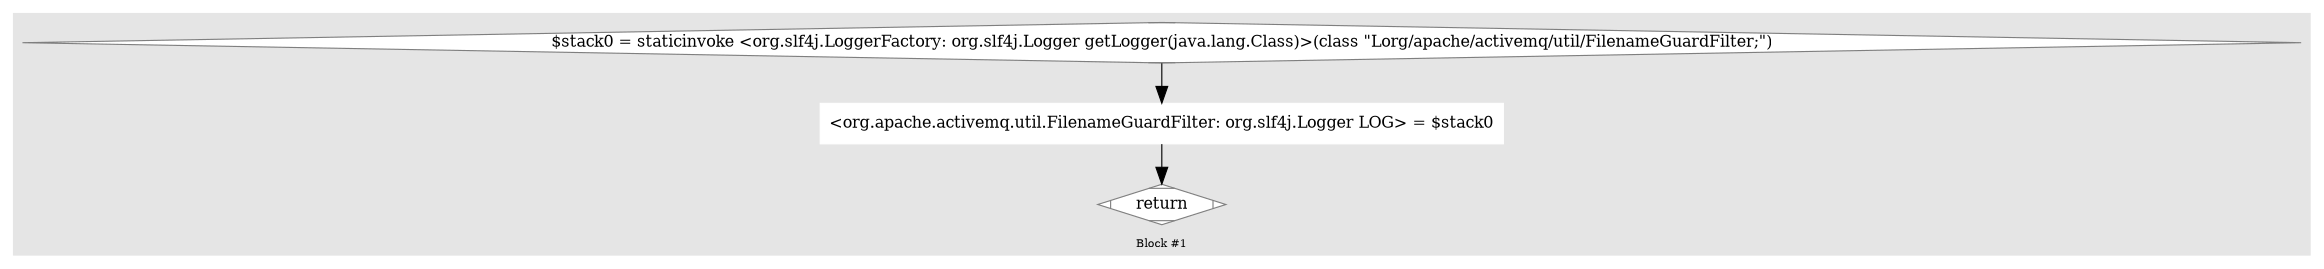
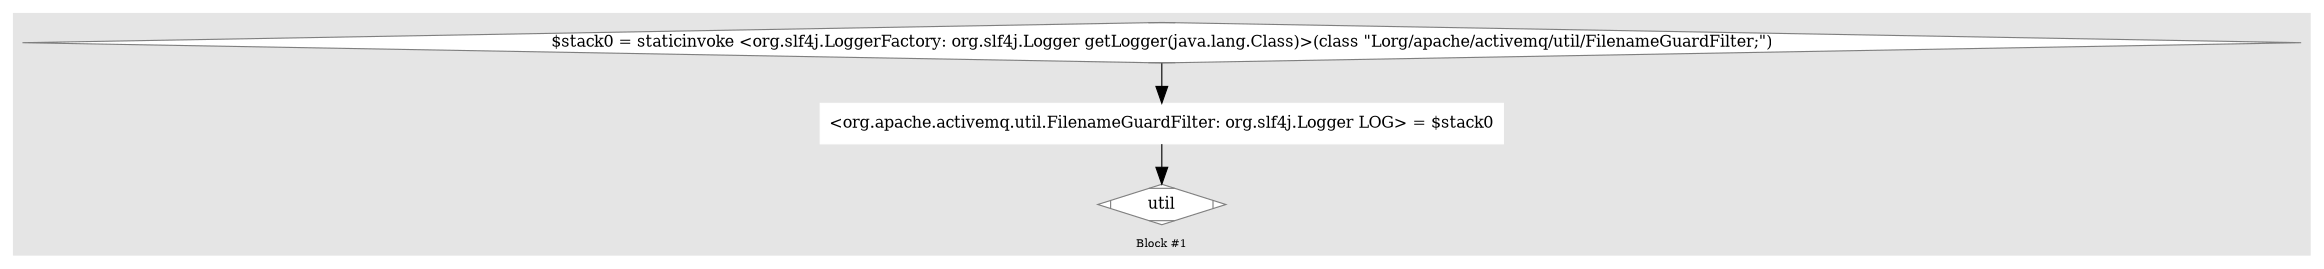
  digraph {
    color=gray90
    compound=true
    fontsize=10
    labelloc=b
    style=filled
    node [color=grey50 fillcolor=white shape=Mdiamond style=filled]
    edge [arrowsize=1.5 fontcolor=grey40 fontsize=10]
    n1 [label="$stack0 = staticinvoke &lt;org.slf4j.LoggerFactory: org.slf4j.Logger getLogger(java.lang.Class)&gt;(class &quot;Lorg/apache/activemq/util/FilenameGuardFilter;&quot;)"]
    n2 [color=white label="&lt;org.apache.activemq.util.FilenameGuardFilter: org.slf4j.Logger LOG&gt; = $stack0" shape=box fillcolor=""]
-   n3 [label=return]
+   n3 [label=util]
    subgraph cluster_1 {
      label="Block #1"
      n1
      n2
      n3
    }
    n1 -> n2
    n2 -> n3
  }
